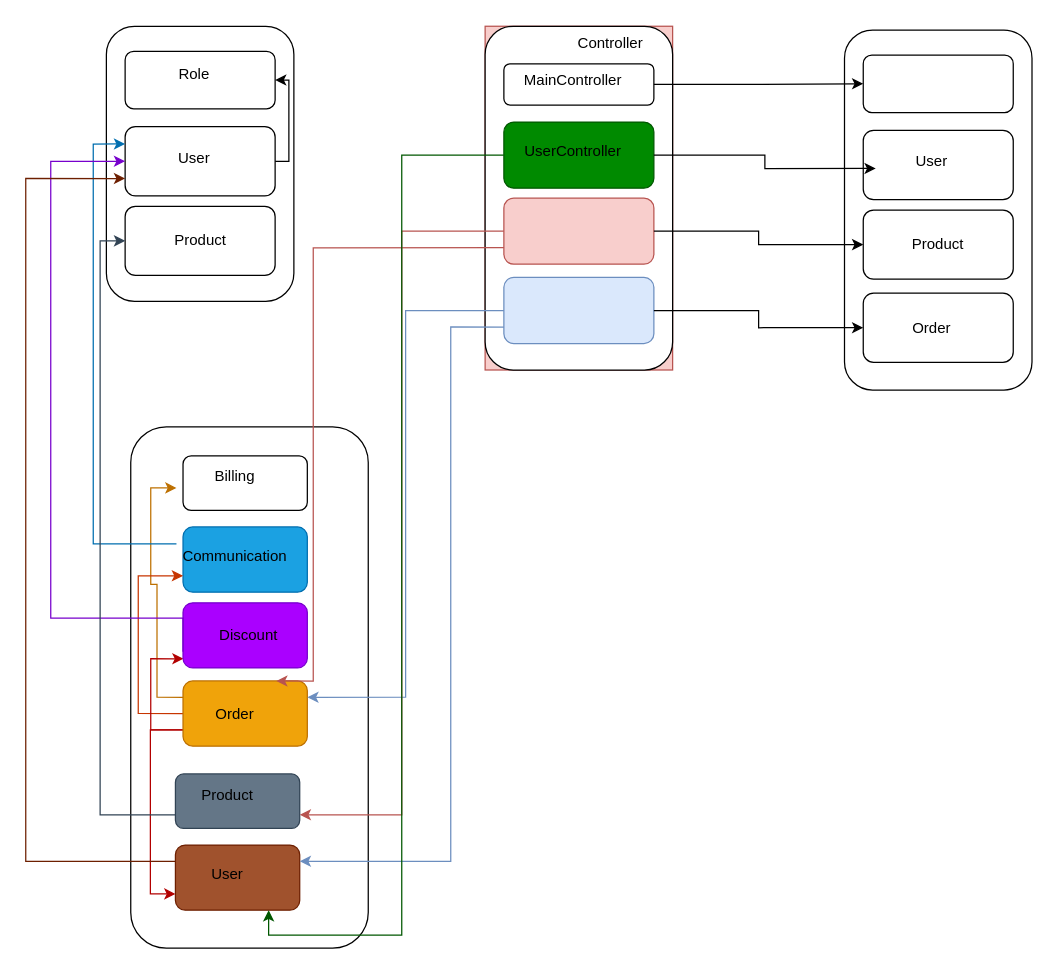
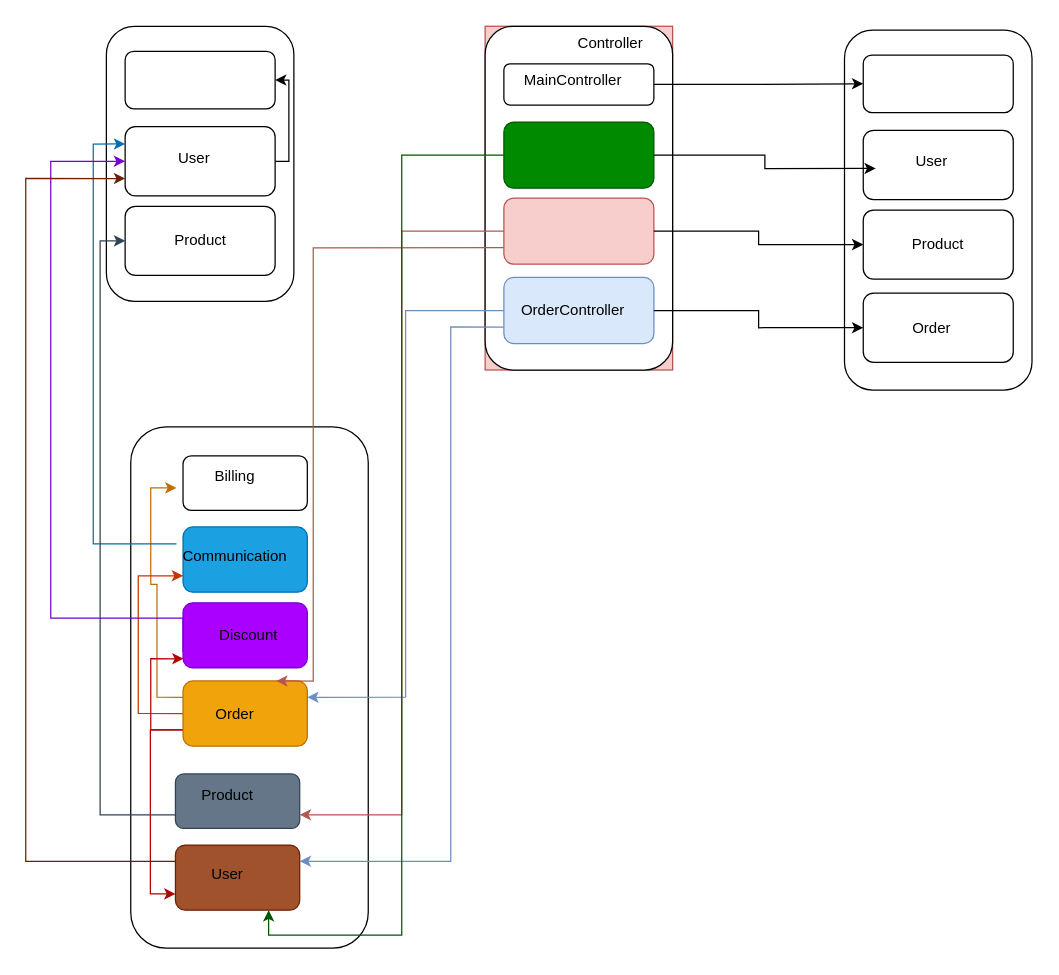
  <mxCell id="0" />
  <mxCell id="1" parent="0" />
  <mxCell id="2" value="" style="group;fillColor=#f8cecc;strokeColor=#b85450;" vertex="1" connectable="0" parent="1"><mxGeometry x="387.5" y="20.5" width="150" height="275" as="geometry" /></mxCell>
  <mxCell id="3" value="" style="rounded=1;whiteSpace=wrap;html=1;" vertex="1" parent="2"><mxGeometry width="150" height="275" as="geometry" /></mxCell>
  <mxCell id="4" value="" style="rounded=1;whiteSpace=wrap;html=1;" vertex="1" parent="2"><mxGeometry x="15" y="30" width="120" height="33" as="geometry" /></mxCell>
  <mxCell id="5" value="MainController" style="text;html=1;strokeColor=none;fillColor=none;align=center;verticalAlign=middle;whiteSpace=wrap;rounded=0;" vertex="1" parent="2"><mxGeometry x="25" y="32.942" width="90" height="21.154" as="geometry" /></mxCell>
  <mxCell id="6" value="" style="rounded=1;whiteSpace=wrap;html=1;fillColor=#008a00;strokeColor=#005700;fontColor=#ffffff;" vertex="1" parent="2"><mxGeometry x="15" y="76.683" width="120" height="52.885" as="geometry" /></mxCell>
- <mxCell id="7" value="UserController" style="text;html=1;strokeColor=none;fillColor=none;align=center;verticalAlign=middle;whiteSpace=wrap;rounded=0;" vertex="1" parent="2"><mxGeometry x="25" y="89.904" width="90" height="21.154" as="geometry" /></mxCell>
  <mxCell id="8" value="" style="rounded=1;whiteSpace=wrap;html=1;fillColor=#dae8fc;strokeColor=#6c8ebf;" vertex="1" parent="2"><mxGeometry x="15" y="200.962" width="120" height="52.885" as="geometry" /></mxCell>
+ <mxCell id="9" value="OrderController" style="text;html=1;strokeColor=none;fillColor=none;align=center;verticalAlign=middle;whiteSpace=wrap;rounded=0;" vertex="1" parent="2"><mxGeometry x="25" y="216.827" width="90" height="21.154" as="geometry" /></mxCell>
  <mxCell id="10" value="" style="rounded=1;whiteSpace=wrap;html=1;fillColor=#f8cecc;strokeColor=#b85450;" vertex="1" parent="2"><mxGeometry x="15" y="137.5" width="120" height="52.885" as="geometry" /></mxCell>
  <mxCell id="11" value="Controller" style="text;html=1;strokeColor=none;fillColor=none;align=center;verticalAlign=middle;whiteSpace=wrap;rounded=0;" vertex="1" parent="2"><mxGeometry x="80" y="3" width="40" height="20" as="geometry" /></mxCell>
  <mxCell id="12" value="" style="group" vertex="1" connectable="0" parent="1"><mxGeometry x="675" y="23.5" width="150" height="288" as="geometry" /></mxCell>
  <mxCell id="13" value="" style="rounded=1;whiteSpace=wrap;html=1;" vertex="1" parent="12"><mxGeometry width="150" height="288" as="geometry" /></mxCell>
  <mxCell id="14" value="" style="rounded=1;whiteSpace=wrap;html=1;" vertex="1" parent="12"><mxGeometry x="15" y="20" width="120" height="46" as="geometry" /></mxCell>
  <mxCell id="15" value="" style="rounded=1;whiteSpace=wrap;html=1;" vertex="1" parent="12"><mxGeometry x="15" y="80.308" width="120" height="55.385" as="geometry" /></mxCell>
  <mxCell id="16" value="User" style="text;html=1;strokeColor=none;fillColor=none;align=center;verticalAlign=middle;whiteSpace=wrap;rounded=0;" vertex="1" parent="12"><mxGeometry x="25" y="94.154" width="90" height="22.154" as="geometry" /></mxCell>
  <mxCell id="17" value="" style="rounded=1;whiteSpace=wrap;html=1;" vertex="1" parent="12"><mxGeometry x="15" y="210.462" width="120" height="55.385" as="geometry" /></mxCell>
  <mxCell id="18" value="Order" style="text;html=1;strokeColor=none;fillColor=none;align=center;verticalAlign=middle;whiteSpace=wrap;rounded=0;" vertex="1" parent="12"><mxGeometry x="25" y="227.077" width="90" height="22.154" as="geometry" /></mxCell>
  <mxCell id="19" value="" style="rounded=1;whiteSpace=wrap;html=1;" vertex="1" parent="12"><mxGeometry x="15" y="144" width="120" height="55.385" as="geometry" /></mxCell>
  <mxCell id="20" value="Product" style="text;html=1;strokeColor=none;fillColor=none;align=center;verticalAlign=middle;whiteSpace=wrap;rounded=0;" vertex="1" parent="12"><mxGeometry x="30" y="160.615" width="90" height="22.154" as="geometry" /></mxCell>
  <mxCell id="21" value="" style="group" vertex="1" connectable="0" parent="1"><mxGeometry x="84.5" y="20.5" width="150" height="288" as="geometry" /></mxCell>
  <mxCell id="22" value="" style="rounded=1;whiteSpace=wrap;html=1;" vertex="1" parent="21"><mxGeometry width="150" height="220" as="geometry" /></mxCell>
  <mxCell id="23" value="" style="rounded=1;whiteSpace=wrap;html=1;" vertex="1" parent="21"><mxGeometry x="15" y="20" width="120" height="46" as="geometry" /></mxCell>
- <mxCell id="24" value="Role" style="text;html=1;strokeColor=none;fillColor=none;align=center;verticalAlign=middle;whiteSpace=wrap;rounded=0;" vertex="1" parent="21"><mxGeometry x="25" y="27.692" width="90" height="22.154" as="geometry" /></mxCell>
  <mxCell id="25" style="edgeStyle=orthogonalEdgeStyle;rounded=0;orthogonalLoop=1;jettySize=auto;html=1;exitX=1;exitY=0.5;exitDx=0;exitDy=0;entryX=1;entryY=0.5;entryDx=0;entryDy=0;" edge="1" parent="21" source="26" target="23"><mxGeometry relative="1" as="geometry"><Array as="points"><mxPoint x="146" y="108" /><mxPoint x="146" y="43" /></Array></mxGeometry></mxCell>
  <mxCell id="26" value="" style="rounded=1;whiteSpace=wrap;html=1;" vertex="1" parent="21"><mxGeometry x="15" y="80.308" width="120" height="55.385" as="geometry" /></mxCell>
  <mxCell id="27" value="User" style="text;html=1;strokeColor=none;fillColor=none;align=center;verticalAlign=middle;whiteSpace=wrap;rounded=0;" vertex="1" parent="21"><mxGeometry x="25" y="94.154" width="90" height="22.154" as="geometry" /></mxCell>
  <mxCell id="28" value="" style="rounded=1;whiteSpace=wrap;html=1;" vertex="1" parent="21"><mxGeometry x="15" y="144" width="120" height="55.385" as="geometry" /></mxCell>
  <mxCell id="29" value="Product" style="text;html=1;strokeColor=none;fillColor=none;align=center;verticalAlign=middle;whiteSpace=wrap;rounded=0;" vertex="1" parent="21"><mxGeometry x="30" y="160.615" width="90" height="22.154" as="geometry" /></mxCell>
  <mxCell id="30" value="" style="group" vertex="1" connectable="0" parent="1"><mxGeometry x="74" y="341" width="316" height="417" as="geometry" /></mxCell>
  <mxCell id="31" value="" style="rounded=1;whiteSpace=wrap;html=1;" vertex="1" parent="30"><mxGeometry x="30" width="190" height="417" as="geometry" /></mxCell>
  <mxCell id="32" value="" style="rounded=1;whiteSpace=wrap;html=1;fillColor=#647687;strokeColor=#314354;fontColor=#ffffff;" vertex="1" parent="30"><mxGeometry x="65.741" y="277.684" width="99.441" height="43.595" as="geometry" /></mxCell>
  <mxCell id="33" value="Product" style="text;html=1;strokeColor=none;fillColor=none;align=center;verticalAlign=middle;whiteSpace=wrap;rounded=0;" vertex="1" parent="30"><mxGeometry x="13.259" y="284.974" width="188.937" height="20.996" as="geometry" /></mxCell>
  <mxCell id="34" value="" style="rounded=1;whiteSpace=wrap;html=1;fillColor=#a0522d;strokeColor=#6D1F00;fontColor=#ffffff;" vertex="1" parent="30"><mxGeometry x="65.741" y="334.548" width="99.441" height="52.125" as="geometry" /></mxCell>
  <mxCell id="35" value="User" style="text;html=1;strokeColor=none;fillColor=none;align=center;verticalAlign=middle;whiteSpace=wrap;rounded=0;" vertex="1" parent="30"><mxGeometry x="13.259" y="347.962" width="188.937" height="20.996" as="geometry" /></mxCell>
  <mxCell id="36" value="" style="rounded=1;whiteSpace=wrap;html=1;" vertex="1" parent="30"><mxGeometry x="71.818" y="23.219" width="99.441" height="43.595" as="geometry" /></mxCell>
  <mxCell id="37" value="Billing" style="text;html=1;strokeColor=none;fillColor=none;align=center;verticalAlign=middle;whiteSpace=wrap;rounded=0;" vertex="1" parent="30"><mxGeometry x="19.336" y="30.801" width="188.937" height="18.007" as="geometry" /></mxCell>
  <mxCell id="38" value="" style="rounded=1;whiteSpace=wrap;html=1;fillColor=#1ba1e2;strokeColor=#006EAF;fontColor=#ffffff;" vertex="1" parent="30"><mxGeometry x="71.818" y="80.083" width="99.441" height="52.125" as="geometry" /></mxCell>
  <mxCell id="39" value="Communication" style="text;html=1;strokeColor=none;fillColor=none;align=center;verticalAlign=middle;whiteSpace=wrap;rounded=0;" vertex="1" parent="30"><mxGeometry x="19.336" y="93.497" width="188.937" height="20.996" as="geometry" /></mxCell>
  <mxCell id="40" style="edgeStyle=orthogonalEdgeStyle;rounded=0;orthogonalLoop=1;jettySize=auto;html=1;exitX=0;exitY=0.25;exitDx=0;exitDy=0;entryX=0.25;entryY=1;entryDx=0;entryDy=0;fillColor=#f0a30a;strokeColor=#BD7000;" edge="1" parent="30" source="44" target="37"><mxGeometry relative="1" as="geometry"><Array as="points"><mxPoint x="51" y="216" /><mxPoint x="51" y="126" /><mxPoint x="46" y="126" /><mxPoint x="46" y="49" /></Array></mxGeometry></mxCell>
  <mxCell id="41" style="edgeStyle=orthogonalEdgeStyle;rounded=0;orthogonalLoop=1;jettySize=auto;html=1;exitX=0;exitY=0.5;exitDx=0;exitDy=0;entryX=0;entryY=0.75;entryDx=0;entryDy=0;fillColor=#fa6800;strokeColor=#C73500;" edge="1" parent="30" source="44" target="38"><mxGeometry relative="1" as="geometry"><Array as="points"><mxPoint x="36" y="229" /><mxPoint x="36" y="119" /></Array></mxGeometry></mxCell>
  <mxCell id="42" style="edgeStyle=orthogonalEdgeStyle;rounded=0;orthogonalLoop=1;jettySize=auto;html=1;exitX=0;exitY=0.75;exitDx=0;exitDy=0;entryX=0.004;entryY=0.859;entryDx=0;entryDy=0;fillColor=#e51400;strokeColor=#B20000;entryPerimeter=0;" edge="1" parent="30" source="44" target="46"><mxGeometry relative="1" as="geometry"><Array as="points"><mxPoint x="46" y="242" /><mxPoint x="46" y="185" /></Array></mxGeometry></mxCell>
  <mxCell id="43" style="edgeStyle=orthogonalEdgeStyle;rounded=0;orthogonalLoop=1;jettySize=auto;html=1;exitX=0;exitY=0.75;exitDx=0;exitDy=0;entryX=0;entryY=0.75;entryDx=0;entryDy=0;fillColor=#e51400;strokeColor=#B20000;" edge="1" parent="30" source="44" target="34"><mxGeometry relative="1" as="geometry" /></mxCell>
  <mxCell id="44" value="" style="rounded=1;whiteSpace=wrap;html=1;fillColor=#f0a30a;strokeColor=#BD7000;fontColor=#ffffff;" vertex="1" parent="30"><mxGeometry x="71.818" y="203.287" width="99.441" height="52.125" as="geometry" /></mxCell>
  <mxCell id="45" value="Order" style="text;html=1;strokeColor=none;fillColor=none;align=center;verticalAlign=middle;whiteSpace=wrap;rounded=0;" vertex="1" parent="30"><mxGeometry x="19.336" y="219.472" width="188.937" height="20.996" as="geometry" /></mxCell>
  <mxCell id="46" value="" style="rounded=1;whiteSpace=wrap;html=1;fillColor=#aa00ff;strokeColor=#7700CC;fontColor=#ffffff;" vertex="1" parent="30"><mxGeometry x="71.818" y="140.738" width="99.441" height="52.125" as="geometry" /></mxCell>
  <mxCell id="47" value="Discount" style="text;html=1;strokeColor=none;fillColor=none;align=center;verticalAlign=middle;whiteSpace=wrap;rounded=0;" vertex="1" parent="30"><mxGeometry x="29.832" y="156.484" width="188.937" height="20.996" as="geometry" /></mxCell>
  <mxCell id="48" style="edgeStyle=orthogonalEdgeStyle;rounded=0;orthogonalLoop=1;jettySize=auto;html=1;exitX=1;exitY=0.5;exitDx=0;exitDy=0;entryX=0;entryY=0.75;entryDx=0;entryDy=0;" edge="1" parent="1" source="6" target="16"><mxGeometry relative="1" as="geometry" /></mxCell>
  <mxCell id="49" style="edgeStyle=orthogonalEdgeStyle;rounded=0;orthogonalLoop=1;jettySize=auto;html=1;exitX=1;exitY=0.5;exitDx=0;exitDy=0;entryX=0;entryY=0.5;entryDx=0;entryDy=0;" edge="1" parent="1" source="10" target="19"><mxGeometry relative="1" as="geometry" /></mxCell>
  <mxCell id="50" style="edgeStyle=orthogonalEdgeStyle;rounded=0;orthogonalLoop=1;jettySize=auto;html=1;exitX=1;exitY=0.5;exitDx=0;exitDy=0;entryX=0;entryY=0.5;entryDx=0;entryDy=0;" edge="1" parent="1" source="8" target="17"><mxGeometry relative="1" as="geometry" /></mxCell>
  <mxCell id="51" style="edgeStyle=orthogonalEdgeStyle;rounded=0;orthogonalLoop=1;jettySize=auto;html=1;exitX=1;exitY=0.5;exitDx=0;exitDy=0;entryX=0;entryY=0.5;entryDx=0;entryDy=0;" edge="1" parent="1" source="4" target="14"><mxGeometry relative="1" as="geometry" /></mxCell>
  <mxCell id="52" style="edgeStyle=orthogonalEdgeStyle;rounded=0;orthogonalLoop=1;jettySize=auto;html=1;exitX=0;exitY=0.5;exitDx=0;exitDy=0;entryX=1;entryY=0.25;entryDx=0;entryDy=0;fillColor=#dae8fc;strokeColor=#6c8ebf;" edge="1" parent="1" source="8" target="44"><mxGeometry relative="1" as="geometry" /></mxCell>
  <mxCell id="53" style="edgeStyle=orthogonalEdgeStyle;rounded=0;orthogonalLoop=1;jettySize=auto;html=1;exitX=0;exitY=0.75;exitDx=0;exitDy=0;entryX=1;entryY=0.25;entryDx=0;entryDy=0;fillColor=#dae8fc;strokeColor=#6c8ebf;" edge="1" parent="1" source="8" target="34"><mxGeometry relative="1" as="geometry"><Array as="points"><mxPoint x="360" y="262" /><mxPoint x="360" y="689" /></Array></mxGeometry></mxCell>
  <mxCell id="54" style="edgeStyle=orthogonalEdgeStyle;rounded=0;orthogonalLoop=1;jettySize=auto;html=1;exitX=0;exitY=0.75;exitDx=0;exitDy=0;entryX=0.75;entryY=0;entryDx=0;entryDy=0;fillColor=#f8cecc;strokeColor=#b85450;" edge="1" parent="1" source="10" target="44"><mxGeometry relative="1" as="geometry"><Array as="points"><mxPoint x="250" y="198" /><mxPoint x="250" y="544" /></Array></mxGeometry></mxCell>
  <mxCell id="55" style="edgeStyle=orthogonalEdgeStyle;rounded=0;orthogonalLoop=1;jettySize=auto;html=1;exitX=0;exitY=0.5;exitDx=0;exitDy=0;entryX=1;entryY=0.75;entryDx=0;entryDy=0;fillColor=#f8cecc;strokeColor=#b85450;" edge="1" parent="1" source="10" target="32"><mxGeometry relative="1" as="geometry" /></mxCell>
  <mxCell id="56" style="edgeStyle=orthogonalEdgeStyle;rounded=0;orthogonalLoop=1;jettySize=auto;html=1;exitX=0;exitY=0.5;exitDx=0;exitDy=0;entryX=0.75;entryY=1;entryDx=0;entryDy=0;fillColor=#008a00;strokeColor=#005700;" edge="1" parent="1" source="6" target="34"><mxGeometry relative="1" as="geometry" /></mxCell>
  <mxCell id="57" style="edgeStyle=orthogonalEdgeStyle;rounded=0;orthogonalLoop=1;jettySize=auto;html=1;exitX=0.25;exitY=0;exitDx=0;exitDy=0;entryX=0;entryY=0.25;entryDx=0;entryDy=0;fillColor=#1ba1e2;strokeColor=#006EAF;" edge="1" parent="1" source="39" target="26"><mxGeometry relative="1" as="geometry"><Array as="points"><mxPoint x="74" y="434" /><mxPoint x="74" y="114" /></Array></mxGeometry></mxCell>
  <mxCell id="58" style="edgeStyle=orthogonalEdgeStyle;rounded=0;orthogonalLoop=1;jettySize=auto;html=1;exitX=0;exitY=0.75;exitDx=0;exitDy=0;entryX=0;entryY=0.5;entryDx=0;entryDy=0;fillColor=#aa00ff;strokeColor=#7700CC;" edge="1" parent="1" source="46" target="26"><mxGeometry relative="1" as="geometry"><Array as="points"><mxPoint x="145" y="494" /><mxPoint x="40" y="494" /><mxPoint x="40" y="129" /></Array></mxGeometry></mxCell>
  <mxCell id="59" style="edgeStyle=orthogonalEdgeStyle;rounded=0;orthogonalLoop=1;jettySize=auto;html=1;exitX=0;exitY=0.75;exitDx=0;exitDy=0;entryX=0;entryY=0.5;entryDx=0;entryDy=0;fillColor=#647687;strokeColor=#314354;" edge="1" parent="1" source="32" target="28"><mxGeometry relative="1" as="geometry" /></mxCell>
  <mxCell id="60" style="edgeStyle=orthogonalEdgeStyle;rounded=0;orthogonalLoop=1;jettySize=auto;html=1;exitX=0;exitY=0.25;exitDx=0;exitDy=0;entryX=0;entryY=0.75;entryDx=0;entryDy=0;fillColor=#a0522d;strokeColor=#6D1F00;" edge="1" parent="1" source="34" target="26"><mxGeometry relative="1" as="geometry"><Array as="points"><mxPoint x="20" y="689" /><mxPoint x="20" y="143" /></Array></mxGeometry></mxCell>
